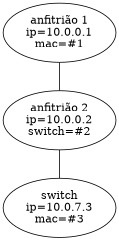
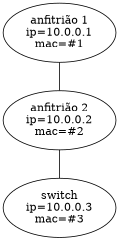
  graph {
    n1 [label="anfitrião 1\nip=10.0.0.1\nmac=#1"]
-   n2 [label="anfitrião 2\nip=10.0.0.2\nswitch=#2"]
-   n3 [label="switch\nip=10.0.7.3\nmac=#3"]
+   n2 [label="anfitrião 2\nip=10.0.0.2\nmac=#2"]
+   n3 [label="switch\nip=10.0.0.3\nmac=#3"]
    n1 -- n2
    n2 -- n3
  }
